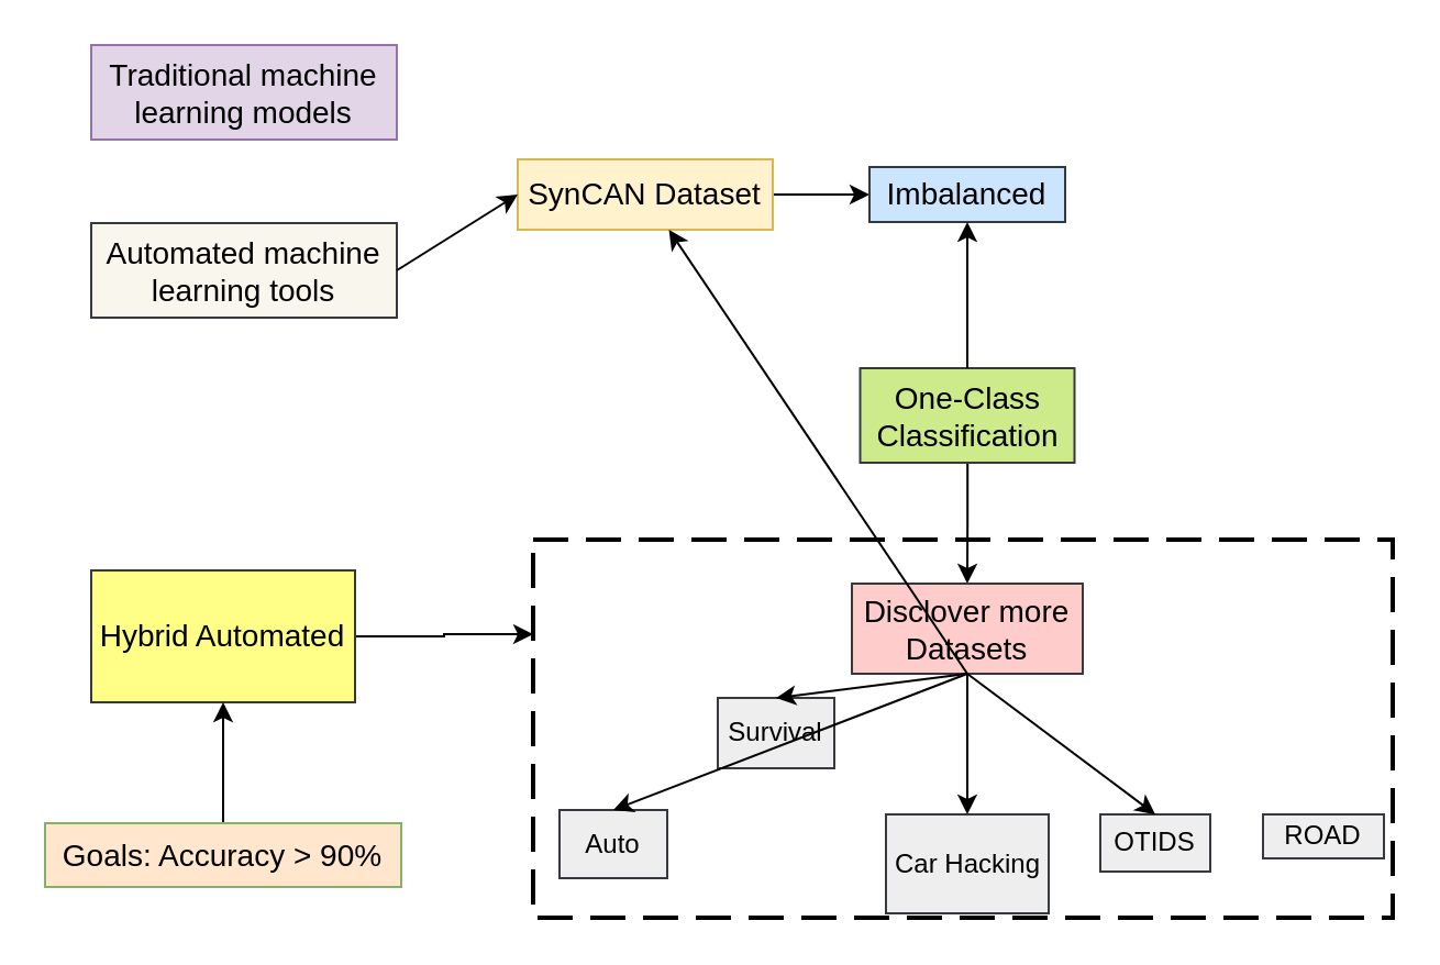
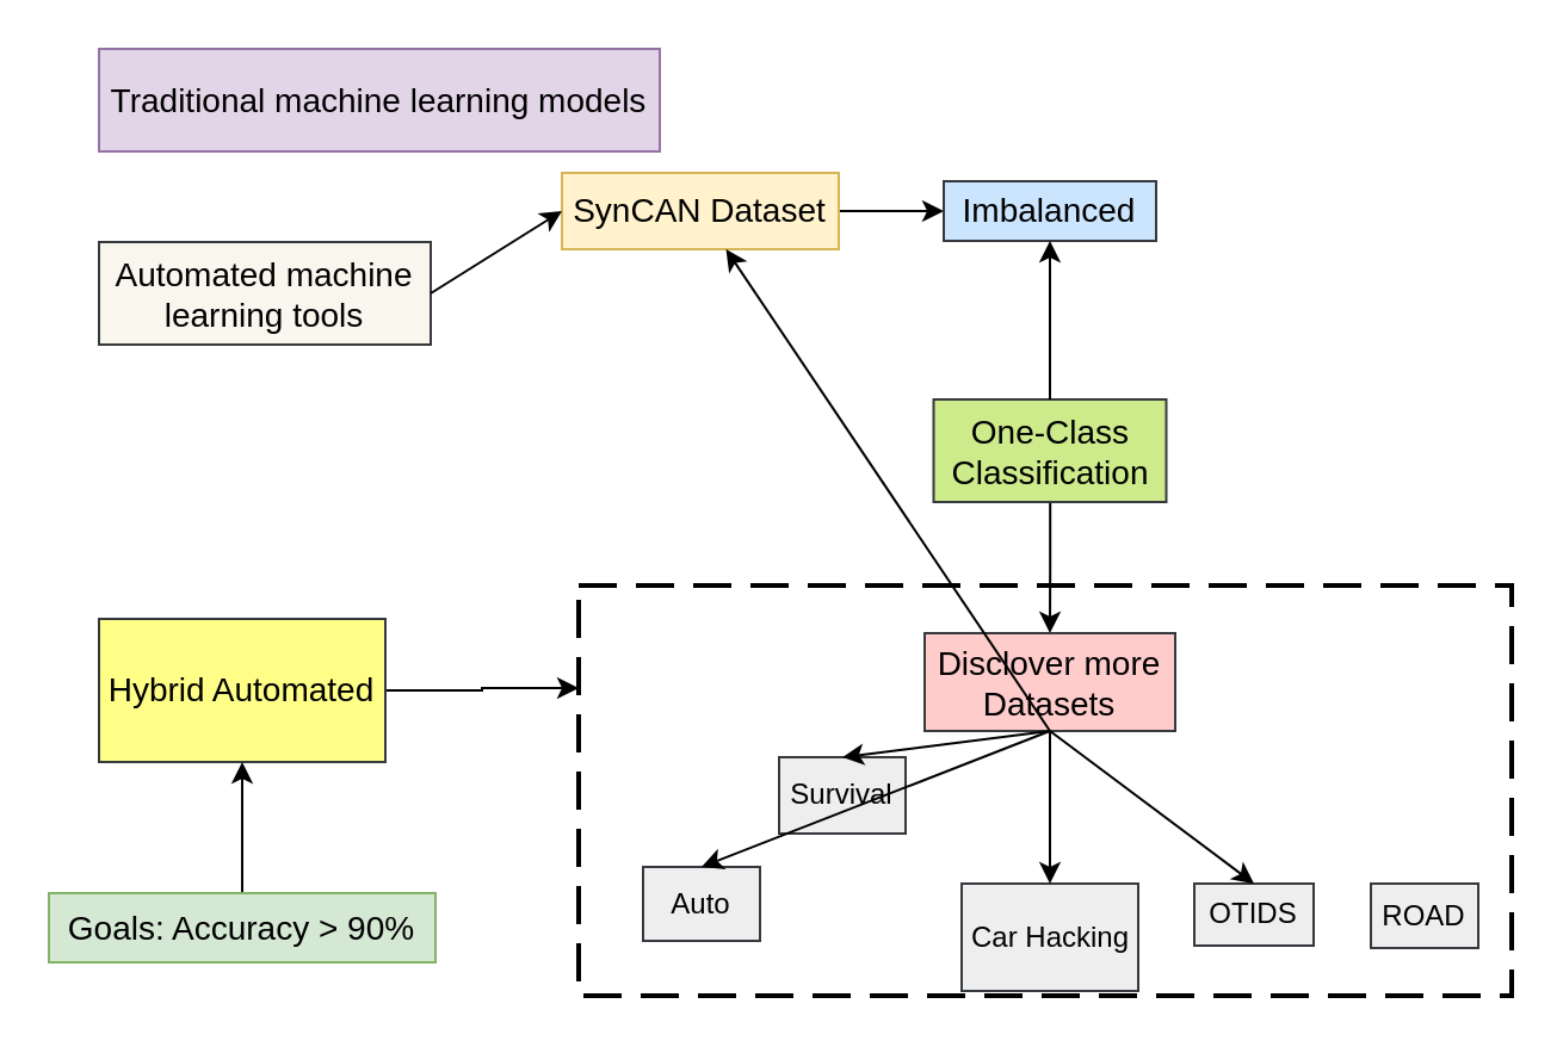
  <mxCell id="0" />
  <mxCell id="1" parent="0" />
  <mxCell id="2" value="" style="rounded=1;arcSize=0;dashed=1;strokeColor=#000000;fillColor=none;gradientColor=none;dashPattern=8 4;strokeWidth=2;" vertex="1" parent="1"><mxGeometry x="242" y="245" width="391" height="172" as="geometry" /></mxCell>
  <mxCell id="3" value="" style="edgeStyle=orthogonalEdgeStyle;rounded=0;orthogonalLoop=1;jettySize=auto;html=1;" edge="1" parent="1" source="4" target="8"><mxGeometry relative="1" as="geometry" /></mxCell>
  <mxCell id="4" value="&lt;font style=&quot;font-size: 14px;&quot;&gt;SynCAN Dataset&lt;/font&gt;" style="rounded=0;whiteSpace=wrap;html=1;fillColor=#fff2cc;strokeColor=#d6b656;" vertex="1" parent="1"><mxGeometry x="235" y="72" width="116" height="32" as="geometry" /></mxCell>
- <mxCell id="5" value="&lt;font style=&quot;font-size: 14px;&quot;&gt;Traditional machine learning models&lt;/font&gt;" style="rounded=0;whiteSpace=wrap;html=1;fillColor=#e1d5e7;strokeColor=#9673a6;" vertex="1" parent="1"><mxGeometry x="41" y="20" width="139" height="43" as="geometry" /></mxCell>
+ <mxCell id="5" value="&lt;font style=&quot;font-size: 14px;&quot;&gt;Traditional machine learning models&lt;/font&gt;" style="rounded=0;whiteSpace=wrap;html=1;fillColor=#e1d5e7;strokeColor=#9673a6;" vertex="1" parent="1"><mxGeometry x="41" y="20" width="235" height="43" as="geometry" /></mxCell>
  <mxCell id="6" value="&lt;font style=&quot;font-size: 14px;&quot;&gt;Automated machine learning tools&lt;/font&gt;" style="rounded=0;whiteSpace=wrap;html=1;fillColor=#f9f7ed;strokeColor=#36393d;" vertex="1" parent="1"><mxGeometry x="41" y="101" width="139" height="43" as="geometry" /></mxCell>
  <mxCell id="7" value="" style="endArrow=classic;html=1;rounded=0;exitX=1;exitY=0.5;exitDx=0;exitDy=0;entryX=0;entryY=0.5;entryDx=0;entryDy=0;" edge="1" parent="1" source="6" target="4"><mxGeometry width="50" height="50" relative="1" as="geometry"><mxPoint x="346" y="164" as="sourcePoint" /><mxPoint x="396" y="114" as="targetPoint" /></mxGeometry></mxCell>
  <mxCell id="8" value="&lt;font style=&quot;font-size: 14px;&quot;&gt;Imbalanced&lt;/font&gt;" style="rounded=0;whiteSpace=wrap;html=1;fillColor=#cce5ff;strokeColor=#36393d;" vertex="1" parent="1"><mxGeometry x="395" y="75.5" width="89" height="25" as="geometry" /></mxCell>
  <mxCell id="9" value="" style="edgeStyle=orthogonalEdgeStyle;rounded=0;orthogonalLoop=1;jettySize=auto;html=1;" edge="1" parent="1" source="10" target="11"><mxGeometry relative="1" as="geometry" /></mxCell>
  <mxCell id="10" value="&lt;font style=&quot;font-size: 14px;&quot;&gt;One-Class Classification&lt;/font&gt;" style="rounded=0;whiteSpace=wrap;html=1;fillColor=#cdeb8b;strokeColor=#36393d;" vertex="1" parent="1"><mxGeometry x="390.75" y="167" width="97.5" height="43" as="geometry" /></mxCell>
  <mxCell id="11" value="&lt;font style=&quot;font-size: 14px;&quot;&gt;Disclover more Datasets&lt;/font&gt;" style="rounded=0;whiteSpace=wrap;html=1;fillColor=#ffcccc;strokeColor=#36393d;" vertex="1" parent="1"><mxGeometry x="387" y="265" width="105" height="41" as="geometry" /></mxCell>
  <mxCell id="12" value="Survival" style="rounded=0;whiteSpace=wrap;html=1;fillColor=#eeeeee;strokeColor=#36393d;" vertex="1" parent="1"><mxGeometry x="326" y="317" width="53" height="32" as="geometry" /></mxCell>
- <mxCell id="13" value="ROAD" style="rounded=0;whiteSpace=wrap;html=1;fillColor=#eeeeee;strokeColor=#36393d;" vertex="1" parent="1"><mxGeometry x="574" y="370" width="55" height="20" as="geometry" /></mxCell>
+ <mxCell id="13" value="ROAD" style="rounded=0;whiteSpace=wrap;html=1;fillColor=#eeeeee;strokeColor=#36393d;" vertex="1" parent="1"><mxGeometry x="574" y="370" width="45" height="27" as="geometry" /></mxCell>
  <mxCell id="14" value="Car Hacking" style="rounded=0;whiteSpace=wrap;html=1;fillColor=#eeeeee;strokeColor=#36393d;" vertex="1" parent="1"><mxGeometry x="402.5" y="370" width="74" height="45" as="geometry" /></mxCell>
- <mxCell id="15" value="Auto" style="rounded=0;whiteSpace=wrap;html=1;fillColor=#eeeeee;strokeColor=#36393d;" vertex="1" parent="1"><mxGeometry x="254" y="368" width="49" height="31" as="geometry" /></mxCell>
+ <mxCell id="15" value="Auto" style="rounded=0;whiteSpace=wrap;html=1;fillColor=#eeeeee;strokeColor=#36393d;" vertex="1" parent="1"><mxGeometry x="269" y="363" width="49" height="31" as="geometry" /></mxCell>
  <mxCell id="16" value="OTIDS" style="rounded=0;whiteSpace=wrap;html=1;fillColor=#eeeeee;strokeColor=#36393d;" vertex="1" parent="1"><mxGeometry x="500" y="370" width="50" height="26" as="geometry" /></mxCell>
  <mxCell id="17" value="" style="endArrow=classic;html=1;rounded=0;exitX=0.5;exitY=1;exitDx=0;exitDy=0;entryX=0.5;entryY=0;entryDx=0;entryDy=0;" edge="1" parent="1" source="11" target="15"><mxGeometry width="50" height="50" relative="1" as="geometry"><mxPoint x="354" y="279" as="sourcePoint" /><mxPoint x="404" y="229" as="targetPoint" /></mxGeometry></mxCell>
  <mxCell id="18" value="" style="endArrow=classic;html=1;rounded=0;exitX=0.5;exitY=1;exitDx=0;exitDy=0;entryX=0.5;entryY=0;entryDx=0;entryDy=0;" edge="1" parent="1" source="11" target="12"><mxGeometry width="50" height="50" relative="1" as="geometry"><mxPoint x="354" y="279" as="sourcePoint" /><mxPoint x="404" y="229" as="targetPoint" /></mxGeometry></mxCell>
  <mxCell id="19" value="" style="endArrow=classic;html=1;rounded=0;entryX=0.5;entryY=0;entryDx=0;entryDy=0;exitX=0.5;exitY=1;exitDx=0;exitDy=0;" edge="1" parent="1" source="11" target="14"><mxGeometry width="50" height="50" relative="1" as="geometry"><mxPoint x="354" y="279" as="sourcePoint" /><mxPoint x="404" y="229" as="targetPoint" /></mxGeometry></mxCell>
  <mxCell id="20" value="" style="endArrow=classic;html=1;rounded=0;entryX=0.5;entryY=0;entryDx=0;entryDy=0;exitX=0.5;exitY=1;exitDx=0;exitDy=0;" edge="1" parent="1" source="11" target="16"><mxGeometry width="50" height="50" relative="1" as="geometry"><mxPoint x="439" y="309" as="sourcePoint" /><mxPoint x="404" y="229" as="targetPoint" /></mxGeometry></mxCell>
  <mxCell id="21" value="" style="endArrow=classic;html=1;rounded=0;exitX=0.5;exitY=1;exitDx=0;exitDy=0;" edge="1" parent="1" source="11" target="4"><mxGeometry width="50" height="50" relative="1" as="geometry"><mxPoint x="354" y="279" as="sourcePoint" /><mxPoint x="404" y="229" as="targetPoint" /></mxGeometry></mxCell>
  <mxCell id="22" value="" style="edgeStyle=orthogonalEdgeStyle;rounded=0;orthogonalLoop=1;jettySize=auto;html=1;entryX=0;entryY=0.25;entryDx=0;entryDy=0;" edge="1" parent="1" source="23" target="2"><mxGeometry relative="1" as="geometry" /></mxCell>
  <mxCell id="23" value="&lt;font style=&quot;font-size: 14px;&quot;&gt;Hybrid Automated&lt;/font&gt;" style="rounded=0;whiteSpace=wrap;html=1;fillColor=#ffff88;strokeColor=#36393d;" vertex="1" parent="1"><mxGeometry x="41" y="259" width="120" height="60" as="geometry" /></mxCell>
  <mxCell id="24" value="" style="edgeStyle=orthogonalEdgeStyle;rounded=0;orthogonalLoop=1;jettySize=auto;html=1;" edge="1" parent="1" source="25" target="23"><mxGeometry relative="1" as="geometry" /></mxCell>
- <mxCell id="25" value="&lt;font style=&quot;font-size: 14px;&quot;&gt;Goals: Accuracy &amp;gt; 90%&lt;/font&gt;" style="rounded=0;whiteSpace=wrap;html=1;fillColor=#ffe6cc;strokeColor=#82b366;" vertex="1" parent="1"><mxGeometry x="20" y="374" width="162" height="29" as="geometry" /></mxCell>
+ <mxCell id="25" value="&lt;font style=&quot;font-size: 14px;&quot;&gt;Goals: Accuracy &amp;gt; 90%&lt;/font&gt;" style="rounded=0;whiteSpace=wrap;html=1;fillColor=#d5e8d4;strokeColor=#82b366;" vertex="1" parent="1"><mxGeometry x="20" y="374" width="162" height="29" as="geometry" /></mxCell>
  <mxCell id="26" value="" style="endArrow=classic;html=1;rounded=0;exitX=0.5;exitY=0;exitDx=0;exitDy=0;entryX=0.5;entryY=1;entryDx=0;entryDy=0;" edge="1" parent="1" source="10" target="8"><mxGeometry width="50" height="50" relative="1" as="geometry"><mxPoint x="354" y="283" as="sourcePoint" /><mxPoint x="404" y="233" as="targetPoint" /></mxGeometry></mxCell>
